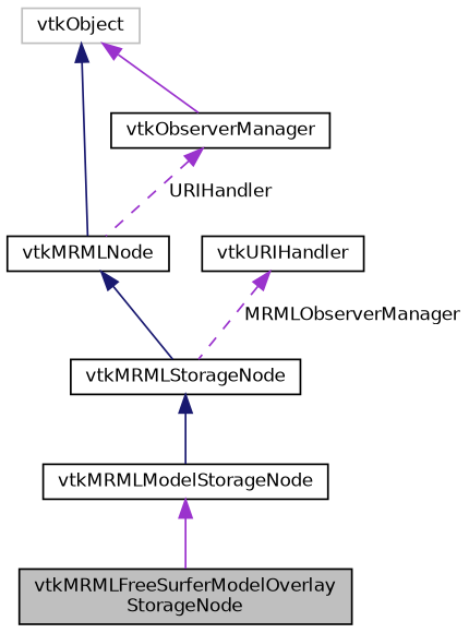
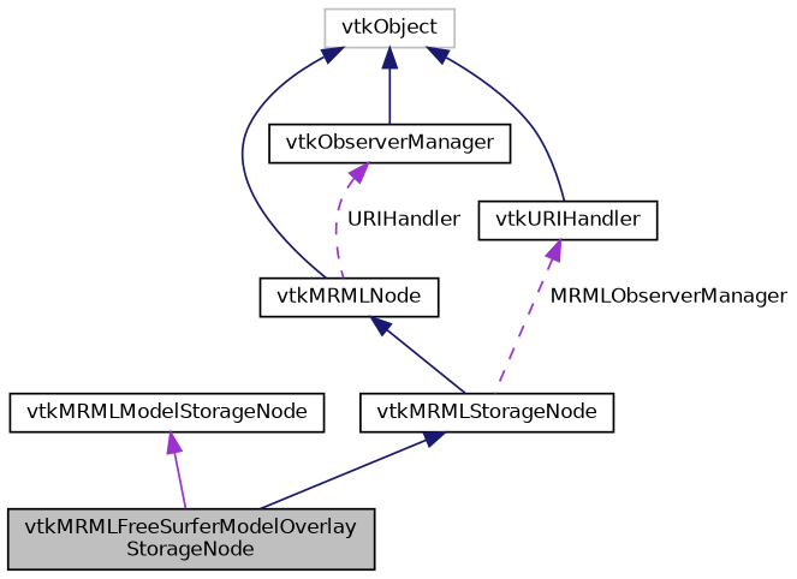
  digraph {
    node [color=black fontname=Helvetica fontsize=10 shape=record]
    edge [color=midnightblue dir=back fontname=Helvetica fontsize=10 labelfontname=Helvetica labelfontsize=10 style=solid]
    n1 [fillcolor=grey75 fontcolor=black height=0.2 label="vtkMRMLFreeSurferModelOverlay\lStorageNode" style=filled width=0.4]
    n2 [height=0.2 label=vtkMRMLModelStorageNode width=0.4]
    n3 [height=0.2 label=vtkMRMLStorageNode width=0.4]
    n4 [height=0.2 label=vtkMRMLNode width=0.4]
    n5 [color=grey75 height=0.2 label=vtkObject width=0.4]
    n6 [height=0.2 label=vtkObserverManager width=0.4]
    n7 [height=0.2 label=vtkURIHandler width=0.4]
    n2 -> n1 [color=darkorchid3]
-   n3 -> n2
+   n3 -> n1
    n4 -> n3
    n5 -> n4
-   n5 -> n6 [color=darkorchid3]
+   n5 -> n6
+   n5 -> n7
    n6 -> n4 [color=darkorchid3 label=" URIHandler" style=dashed]
    n7 -> n3 [color=darkorchid3 label=" MRMLObserverManager" style=dashed]
  }
